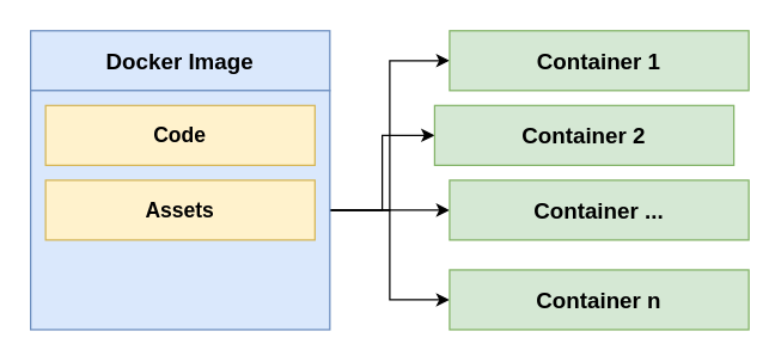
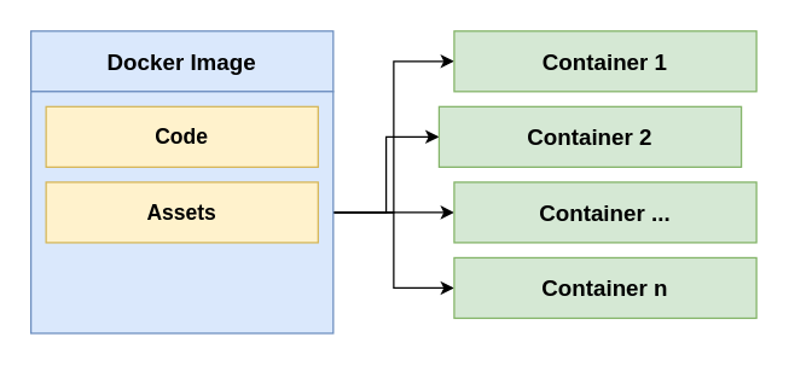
  <mxCell id="0" />
  <mxCell id="1" parent="0" />
  <mxCell id="2" value="&lt;b&gt;&lt;font style=&quot;font-size: 15px&quot;&gt;Docker Image&lt;/font&gt;&lt;/b&gt;" style="rounded=0;whiteSpace=wrap;html=1;fillColor=#dae8fc;strokeColor=#6c8ebf;" vertex="1" parent="1"><mxGeometry x="20" y="20" width="200" height="40" as="geometry" /></mxCell>
  <mxCell id="3" style="edgeStyle=orthogonalEdgeStyle;rounded=0;orthogonalLoop=1;jettySize=auto;html=1;exitX=1;exitY=0.5;exitDx=0;exitDy=0;entryX=0;entryY=0.5;entryDx=0;entryDy=0;" edge="1" parent="1" source="7" target="10"><mxGeometry relative="1" as="geometry" /></mxCell>
  <mxCell id="4" style="edgeStyle=orthogonalEdgeStyle;rounded=0;orthogonalLoop=1;jettySize=auto;html=1;exitX=1;exitY=0.5;exitDx=0;exitDy=0;" edge="1" parent="1" source="7" target="11"><mxGeometry relative="1" as="geometry" /></mxCell>
  <mxCell id="5" style="edgeStyle=orthogonalEdgeStyle;rounded=0;orthogonalLoop=1;jettySize=auto;html=1;exitX=1;exitY=0.5;exitDx=0;exitDy=0;" edge="1" parent="1" source="7" target="12"><mxGeometry relative="1" as="geometry" /></mxCell>
  <mxCell id="6" style="edgeStyle=orthogonalEdgeStyle;rounded=0;orthogonalLoop=1;jettySize=auto;html=1;exitX=1;exitY=0.5;exitDx=0;exitDy=0;" edge="1" parent="1" source="7" target="13"><mxGeometry relative="1" as="geometry" /></mxCell>
  <mxCell id="7" value="" style="rounded=0;whiteSpace=wrap;html=1;fillColor=#dae8fc;strokeColor=#6c8ebf;" vertex="1" parent="1"><mxGeometry x="20" y="60" width="200" height="160" as="geometry" /></mxCell>
  <mxCell id="8" value="&lt;b&gt;&lt;font style=&quot;font-size: 14px&quot;&gt;Code&lt;/font&gt;&lt;/b&gt;" style="rounded=0;whiteSpace=wrap;html=1;fillColor=#fff2cc;strokeColor=#d6b656;" vertex="1" parent="1"><mxGeometry x="30" y="70" width="180" height="40" as="geometry" /></mxCell>
  <mxCell id="9" value="&lt;b&gt;&lt;font style=&quot;font-size: 14px&quot;&gt;Assets&lt;/font&gt;&lt;/b&gt;" style="rounded=0;whiteSpace=wrap;html=1;fillColor=#fff2cc;strokeColor=#d6b656;" vertex="1" parent="1"><mxGeometry x="30" y="120" width="180" height="40" as="geometry" /></mxCell>
  <mxCell id="10" value="&lt;b&gt;&lt;font style=&quot;font-size: 15px&quot;&gt;Container 1&lt;/font&gt;&lt;/b&gt;" style="rounded=0;whiteSpace=wrap;html=1;fillColor=#d5e8d4;strokeColor=#82b366;" vertex="1" parent="1"><mxGeometry x="300" y="20" width="200" height="40" as="geometry" /></mxCell>
  <mxCell id="11" value="&lt;b&gt;&lt;font style=&quot;font-size: 15px&quot;&gt;Container 2&lt;/font&gt;&lt;/b&gt;" style="rounded=0;whiteSpace=wrap;html=1;fillColor=#d5e8d4;strokeColor=#82b366;" vertex="1" parent="1"><mxGeometry x="290" y="70" width="200" height="40" as="geometry" /></mxCell>
  <mxCell id="12" value="&lt;b&gt;&lt;font style=&quot;font-size: 15px&quot;&gt;Container ...&lt;/font&gt;&lt;/b&gt;" style="rounded=0;whiteSpace=wrap;html=1;fillColor=#d5e8d4;strokeColor=#82b366;" vertex="1" parent="1"><mxGeometry x="300" y="120" width="200" height="40" as="geometry" /></mxCell>
- <mxCell id="13" value="&lt;b&gt;&lt;font style=&quot;font-size: 15px&quot;&gt;Container n&lt;/font&gt;&lt;/b&gt;" style="rounded=0;whiteSpace=wrap;html=1;fillColor=#d5e8d4;strokeColor=#82b366;" vertex="1" parent="1"><mxGeometry x="300" y="180" width="200" height="40" as="geometry" /></mxCell>
+ <mxCell id="13" value="&lt;b&gt;&lt;font style=&quot;font-size: 15px&quot;&gt;Container n&lt;/font&gt;&lt;/b&gt;" style="rounded=0;whiteSpace=wrap;html=1;fillColor=#d5e8d4;strokeColor=#82b366;" vertex="1" parent="1"><mxGeometry x="300" y="170" width="200" height="40" as="geometry" /></mxCell>
